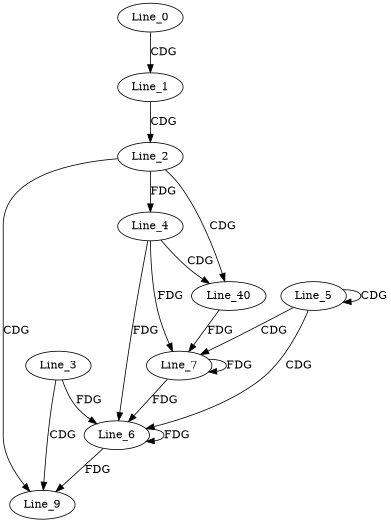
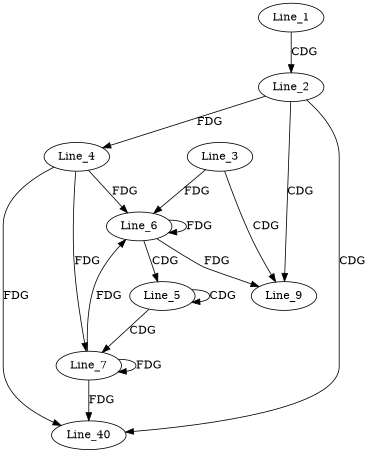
  digraph {
-   Line_0
    Line_1
    Line_2
    Line_4
    Line_9
    n6 [label=Line_40]
    Line_3
    Line_6
    Line_7
    Line_5
-   Line_0 -> Line_1 [label=CDG]
    Line_1 -> Line_2 [label=CDG]
    Line_2 -> Line_4 [label=FDG]
    Line_2 -> Line_9 [label=CDG]
    Line_2 -> n6 [label=CDG]
-   Line_4 -> n6 [label=CDG]
+   Line_4 -> n6 [label=FDG]
    Line_4 -> Line_6 [label=FDG]
    Line_4 -> Line_7 [label=FDG]
    Line_3 -> Line_9 [label=CDG]
    Line_3 -> Line_6 [label=FDG]
    Line_6 -> Line_9 [label=FDG]
    Line_6 -> Line_6 [label=FDG]
-   n6 -> Line_7 [label=FDG]
+   Line_7 -> n6 [label=FDG]
    Line_7 -> Line_6 [label=FDG]
    Line_7 -> Line_7 [label=FDG]
-   Line_5 -> Line_6 [label=CDG]
+   Line_6 -> Line_5 [label=CDG]
    Line_5 -> Line_7 [label=CDG]
    Line_5 -> Line_5 [label=CDG]
  }
